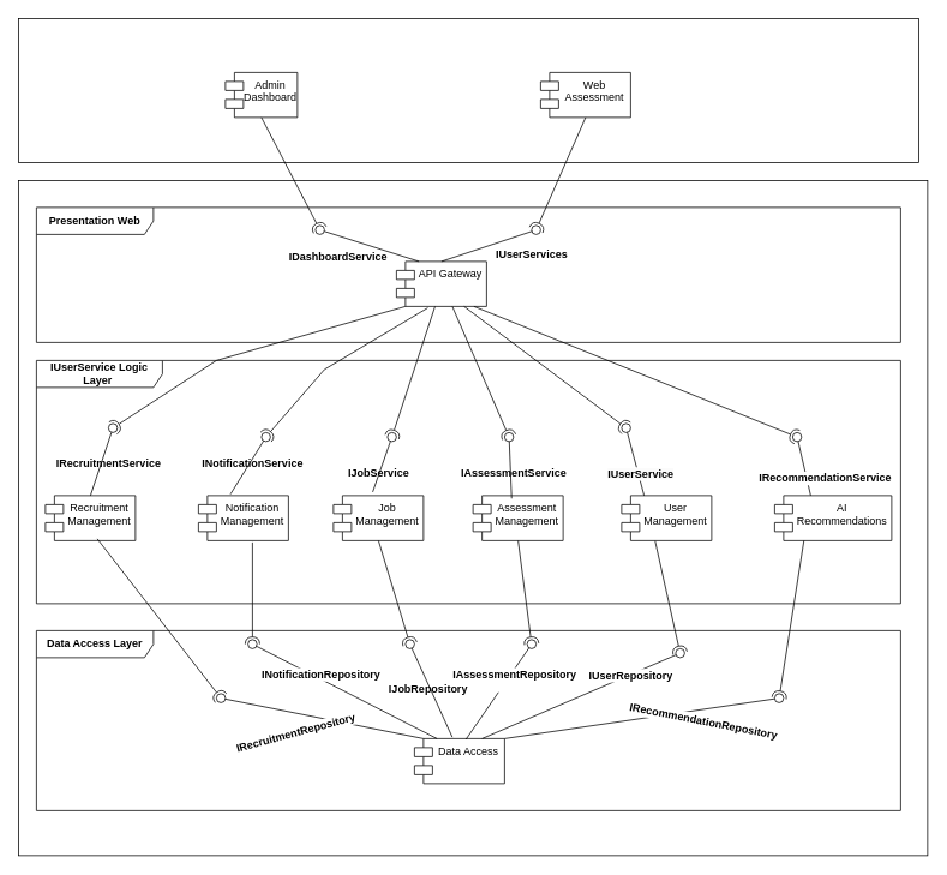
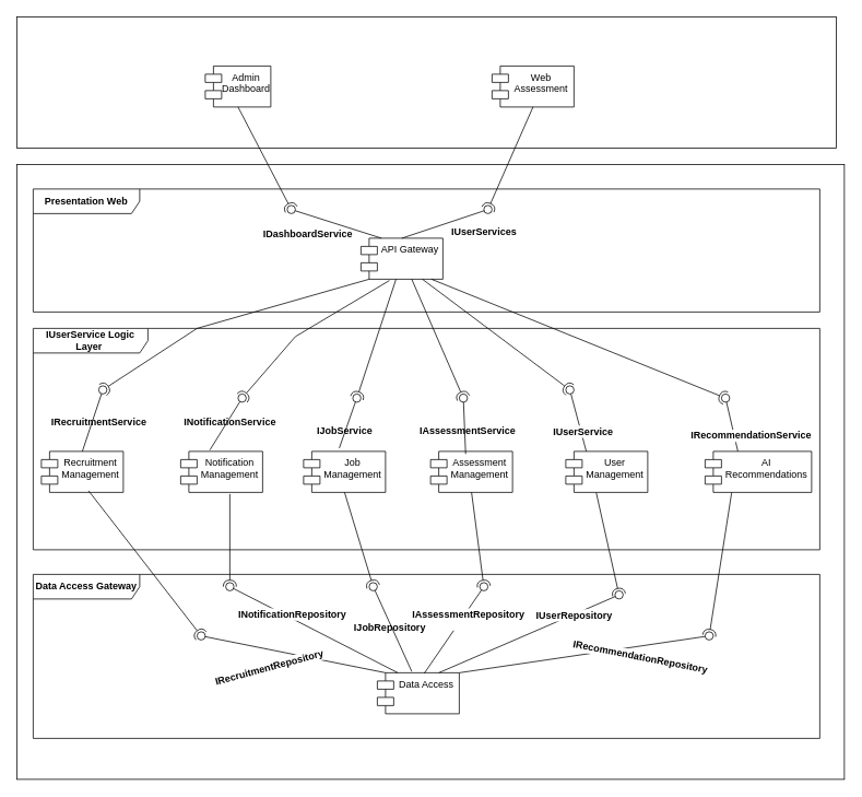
  <mxCell id="0" />
  <mxCell id="1" parent="0" />
  <mxCell id="2" value="" style="rounded=0;whiteSpace=wrap;html=1;" parent="1" vertex="1"><mxGeometry x="20" y="20" width="1000" height="160" as="geometry" /></mxCell>
  <mxCell id="3" value="" style="rounded=0;whiteSpace=wrap;html=1;" parent="1" vertex="1"><mxGeometry x="20" y="200" width="1010" height="750" as="geometry" /></mxCell>
  <mxCell id="4" value="Web Assessment&lt;div&gt;&lt;br&gt;&lt;/div&gt;" style="shape=module;align=left;spacingLeft=20;align=center;verticalAlign=top;whiteSpace=wrap;html=1;" parent="1" vertex="1"><mxGeometry x="600" y="80" width="100" height="50" as="geometry" /></mxCell>
  <mxCell id="5" value="API Gateway&lt;div&gt;&lt;br&gt;&lt;/div&gt;" style="shape=module;align=left;spacingLeft=20;align=center;verticalAlign=top;whiteSpace=wrap;html=1;" parent="1" vertex="1"><mxGeometry x="440" y="290" width="100" height="50" as="geometry" /></mxCell>
  <mxCell id="6" value="" style="rounded=0;orthogonalLoop=1;jettySize=auto;html=1;endArrow=halfCircle;endFill=0;endSize=6;strokeWidth=1;sketch=0;exitX=0.5;exitY=1;exitDx=0;exitDy=0;" parent="1" source="4" target="8" edge="1"><mxGeometry relative="1" as="geometry"><mxPoint x="500" y="150" as="sourcePoint" /></mxGeometry></mxCell>
  <mxCell id="7" value="" style="rounded=0;orthogonalLoop=1;jettySize=auto;html=1;endArrow=oval;endFill=0;sketch=0;sourcePerimeterSpacing=0;targetPerimeterSpacing=0;endSize=10;exitX=0.5;exitY=0;exitDx=0;exitDy=0;" parent="1" source="5" target="8" edge="1"><mxGeometry relative="1" as="geometry"><mxPoint x="500" y="165" as="sourcePoint" /></mxGeometry></mxCell>
  <mxCell id="8" value="" style="ellipse;whiteSpace=wrap;html=1;align=center;aspect=fixed;fillColor=none;strokeColor=none;resizable=0;perimeter=centerPerimeter;rotatable=0;allowArrows=0;points=[];outlineConnect=1;" parent="1" vertex="1"><mxGeometry x="590" y="250" width="10" height="10" as="geometry" /></mxCell>
  <mxCell id="9" value="Admin Dashboard&lt;div&gt;&lt;br&gt;&lt;/div&gt;" style="shape=module;align=left;spacingLeft=20;align=center;verticalAlign=top;whiteSpace=wrap;html=1;" parent="1" vertex="1"><mxGeometry x="250" y="80" width="80" height="50" as="geometry" /></mxCell>
  <mxCell id="10" value="Notification Management" style="shape=module;align=left;spacingLeft=20;align=center;verticalAlign=top;whiteSpace=wrap;html=1;" parent="1" vertex="1"><mxGeometry x="220" y="550" width="100" height="50" as="geometry" /></mxCell>
  <mxCell id="11" value="Recruitment Management&lt;div&gt;&lt;br&gt;&lt;/div&gt;" style="shape=module;align=left;spacingLeft=20;align=center;verticalAlign=top;whiteSpace=wrap;html=1;" parent="1" vertex="1"><mxGeometry x="50" y="550" width="100" height="50" as="geometry" /></mxCell>
  <mxCell id="12" value="Job Management&lt;div&gt;&lt;br&gt;&lt;/div&gt;" style="shape=module;align=left;spacingLeft=20;align=center;verticalAlign=top;whiteSpace=wrap;html=1;" parent="1" vertex="1"><mxGeometry x="370" y="550" width="100" height="50" as="geometry" /></mxCell>
  <mxCell id="13" value="Assessment Management" style="shape=module;align=left;spacingLeft=20;align=center;verticalAlign=top;whiteSpace=wrap;html=1;" parent="1" vertex="1"><mxGeometry x="525" y="550" width="100" height="50" as="geometry" /></mxCell>
  <mxCell id="14" value="User Management&lt;div&gt;&lt;br&gt;&lt;/div&gt;" style="shape=module;align=left;spacingLeft=20;align=center;verticalAlign=top;whiteSpace=wrap;html=1;" parent="1" vertex="1"><mxGeometry x="690" y="550" width="100" height="50" as="geometry" /></mxCell>
  <mxCell id="15" value="AI Recommendations&lt;div&gt;&lt;br&gt;&lt;/div&gt;" style="shape=module;align=left;spacingLeft=20;align=center;verticalAlign=top;whiteSpace=wrap;html=1;" parent="1" vertex="1"><mxGeometry x="860" y="550" width="130" height="50" as="geometry" /></mxCell>
  <mxCell id="16" value="" style="rounded=0;orthogonalLoop=1;jettySize=auto;html=1;endArrow=halfCircle;endFill=0;endSize=6;strokeWidth=1;sketch=0;exitX=0.5;exitY=1;exitDx=0;exitDy=0;" parent="1" source="9" target="18" edge="1"><mxGeometry relative="1" as="geometry"><mxPoint x="600" y="305" as="sourcePoint" /></mxGeometry></mxCell>
  <mxCell id="17" value="" style="rounded=0;orthogonalLoop=1;jettySize=auto;html=1;endArrow=oval;endFill=0;sketch=0;sourcePerimeterSpacing=0;targetPerimeterSpacing=0;endSize=10;exitX=0.25;exitY=0;exitDx=0;exitDy=0;" parent="1" source="5" target="18" edge="1"><mxGeometry relative="1" as="geometry"><mxPoint x="560" y="305" as="sourcePoint" /></mxGeometry></mxCell>
  <mxCell id="18" value="" style="ellipse;whiteSpace=wrap;html=1;align=center;aspect=fixed;fillColor=none;strokeColor=none;resizable=0;perimeter=centerPerimeter;rotatable=0;allowArrows=0;points=[];outlineConnect=1;" parent="1" vertex="1"><mxGeometry x="350" y="250" width="10" height="10" as="geometry" /></mxCell>
  <mxCell id="19" value="" style="rounded=0;orthogonalLoop=1;jettySize=auto;html=1;endArrow=halfCircle;endFill=0;endSize=6;strokeWidth=1;sketch=0;exitX=0;exitY=1;exitDx=10;exitDy=0;exitPerimeter=0;" parent="1" source="5" target="21" edge="1"><mxGeometry relative="1" as="geometry"><mxPoint x="350" y="320" as="sourcePoint" /><Array as="points"><mxPoint x="240" y="400" /></Array></mxGeometry></mxCell>
  <mxCell id="20" value="" style="rounded=0;orthogonalLoop=1;jettySize=auto;html=1;endArrow=oval;endFill=0;sketch=0;sourcePerimeterSpacing=0;targetPerimeterSpacing=0;endSize=10;exitX=0.5;exitY=0;exitDx=0;exitDy=0;" parent="1" source="11" target="21" edge="1"><mxGeometry relative="1" as="geometry"><mxPoint x="560" y="305" as="sourcePoint" /></mxGeometry></mxCell>
  <mxCell id="21" value="" style="ellipse;whiteSpace=wrap;html=1;align=center;aspect=fixed;fillColor=none;strokeColor=none;resizable=0;perimeter=centerPerimeter;rotatable=0;allowArrows=0;points=[];outlineConnect=1;" parent="1" vertex="1"><mxGeometry x="120" y="470" width="10" height="10" as="geometry" /></mxCell>
  <mxCell id="22" value="" style="rounded=0;orthogonalLoop=1;jettySize=auto;html=1;endArrow=halfCircle;endFill=0;endSize=6;strokeWidth=1;sketch=0;exitX=0.348;exitY=1.032;exitDx=0;exitDy=0;exitPerimeter=0;" parent="1" source="5" target="24" edge="1"><mxGeometry relative="1" as="geometry"><mxPoint x="410" y="340" as="sourcePoint" /><Array as="points"><mxPoint x="360" y="410" /></Array></mxGeometry></mxCell>
  <mxCell id="23" value="" style="rounded=0;orthogonalLoop=1;jettySize=auto;html=1;endArrow=oval;endFill=0;sketch=0;sourcePerimeterSpacing=0;targetPerimeterSpacing=0;endSize=10;exitX=0.356;exitY=-0.032;exitDx=0;exitDy=0;exitPerimeter=0;" parent="1" source="10" target="24" edge="1"><mxGeometry relative="1" as="geometry"><mxPoint x="560" y="305" as="sourcePoint" /></mxGeometry></mxCell>
  <mxCell id="24" value="" style="ellipse;whiteSpace=wrap;html=1;align=center;aspect=fixed;fillColor=none;strokeColor=none;resizable=0;perimeter=centerPerimeter;rotatable=0;allowArrows=0;points=[];outlineConnect=1;" parent="1" vertex="1"><mxGeometry x="290" y="480" width="10" height="10" as="geometry" /></mxCell>
  <mxCell id="25" value="" style="rounded=0;orthogonalLoop=1;jettySize=auto;html=1;endArrow=halfCircle;endFill=0;endSize=6;strokeWidth=1;sketch=0;exitX=0.428;exitY=1;exitDx=0;exitDy=0;exitPerimeter=0;" parent="1" source="5" target="27" edge="1"><mxGeometry relative="1" as="geometry"><mxPoint x="480" y="360" as="sourcePoint" /></mxGeometry></mxCell>
  <mxCell id="26" value="" style="rounded=0;orthogonalLoop=1;jettySize=auto;html=1;endArrow=oval;endFill=0;sketch=0;sourcePerimeterSpacing=0;targetPerimeterSpacing=0;endSize=10;exitX=0.436;exitY=-0.08;exitDx=0;exitDy=0;exitPerimeter=0;" parent="1" source="12" target="27" edge="1"><mxGeometry relative="1" as="geometry"><mxPoint x="560" y="305" as="sourcePoint" /></mxGeometry></mxCell>
  <mxCell id="27" value="" style="ellipse;whiteSpace=wrap;html=1;align=center;aspect=fixed;fillColor=none;strokeColor=none;resizable=0;perimeter=centerPerimeter;rotatable=0;allowArrows=0;points=[];outlineConnect=1;" parent="1" vertex="1"><mxGeometry x="430" y="480" width="10" height="10" as="geometry" /></mxCell>
  <mxCell id="28" value="" style="rounded=0;orthogonalLoop=1;jettySize=auto;html=1;endArrow=halfCircle;endFill=0;endSize=6;strokeWidth=1;sketch=0;exitX=0.62;exitY=1;exitDx=0;exitDy=0;exitPerimeter=0;" parent="1" source="5" target="29" edge="1"><mxGeometry relative="1" as="geometry"><mxPoint x="530" y="350" as="sourcePoint" /></mxGeometry></mxCell>
  <mxCell id="29" value="" style="ellipse;whiteSpace=wrap;html=1;align=center;aspect=fixed;fillColor=none;strokeColor=none;resizable=0;perimeter=centerPerimeter;rotatable=0;allowArrows=0;points=[];outlineConnect=1;" parent="1" vertex="1"><mxGeometry x="560" y="480" width="10" height="10" as="geometry" /></mxCell>
  <mxCell id="30" value="" style="rounded=0;orthogonalLoop=1;jettySize=auto;html=1;endArrow=halfCircle;endFill=0;endSize=6;strokeWidth=1;sketch=0;exitX=0.75;exitY=1;exitDx=0;exitDy=0;" parent="1" source="5" target="33" edge="1"><mxGeometry relative="1" as="geometry"><mxPoint x="580" y="330" as="sourcePoint" /><Array as="points" /></mxGeometry></mxCell>
  <mxCell id="31" value="" style="rounded=0;orthogonalLoop=1;jettySize=auto;html=1;endArrow=oval;endFill=0;sketch=0;sourcePerimeterSpacing=0;targetPerimeterSpacing=0;endSize=10;exitX=0.25;exitY=0;exitDx=0;exitDy=0;" parent="1" source="14" target="33" edge="1"><mxGeometry relative="1" as="geometry"><mxPoint x="790" y="295" as="sourcePoint" /></mxGeometry></mxCell>
  <mxCell id="32" value="&lt;b style=&quot;background-color: rgb(251, 251, 251);&quot;&gt;&lt;font style=&quot;font-size: 12px;&quot;&gt;IUserService&lt;/font&gt;&lt;/b&gt;" style="edgeLabel;html=1;align=center;verticalAlign=middle;resizable=0;points=[];" parent="31" vertex="1" connectable="0"><mxGeometry x="-0.036" relative="1" as="geometry"><mxPoint x="5" y="11" as="offset" /></mxGeometry></mxCell>
  <mxCell id="33" value="" style="ellipse;whiteSpace=wrap;html=1;align=center;aspect=fixed;fillColor=none;strokeColor=none;resizable=0;perimeter=centerPerimeter;rotatable=0;allowArrows=0;points=[];outlineConnect=1;" parent="1" vertex="1"><mxGeometry x="690" y="470" width="10" height="10" as="geometry" /></mxCell>
  <mxCell id="34" value="" style="rounded=0;orthogonalLoop=1;jettySize=auto;html=1;endArrow=halfCircle;endFill=0;endSize=6;strokeWidth=1;sketch=0;exitX=0.86;exitY=1;exitDx=0;exitDy=0;exitPerimeter=0;" parent="1" source="5" target="37" edge="1"><mxGeometry relative="1" as="geometry"><mxPoint x="530" y="320" as="sourcePoint" /><Array as="points" /></mxGeometry></mxCell>
  <mxCell id="35" value="" style="rounded=0;orthogonalLoop=1;jettySize=auto;html=1;endArrow=oval;endFill=0;sketch=0;sourcePerimeterSpacing=0;targetPerimeterSpacing=0;endSize=10;exitX=0.308;exitY=0;exitDx=0;exitDy=0;exitPerimeter=0;" parent="1" source="15" target="37" edge="1"><mxGeometry relative="1" as="geometry"><mxPoint x="900" y="285" as="sourcePoint" /></mxGeometry></mxCell>
  <mxCell id="36" value="&lt;b&gt;&lt;font style=&quot;font-size: 12px;&quot;&gt;IRecommendationService&lt;/font&gt;&lt;/b&gt;" style="edgeLabel;html=1;align=center;verticalAlign=middle;resizable=0;points=[];" parent="35" vertex="1" connectable="0"><mxGeometry x="0.028" y="-3" relative="1" as="geometry"><mxPoint x="20" y="14" as="offset" /></mxGeometry></mxCell>
  <mxCell id="37" value="" style="ellipse;whiteSpace=wrap;html=1;align=center;aspect=fixed;fillColor=none;strokeColor=none;resizable=0;perimeter=centerPerimeter;rotatable=0;allowArrows=0;points=[];outlineConnect=1;" parent="1" vertex="1"><mxGeometry x="880" y="480" width="10" height="10" as="geometry" /></mxCell>
  <mxCell id="38" value="&lt;b&gt;&lt;font style=&quot;font-size: 12px;&quot;&gt;IUserServices&lt;/font&gt;&lt;/b&gt;&lt;div&gt;&lt;br&gt;&lt;/div&gt;" style="text;html=1;align=center;verticalAlign=middle;resizable=0;points=[];autosize=1;strokeColor=none;fillColor=none;" parent="1" vertex="1"><mxGeometry x="540" y="270" width="100" height="40" as="geometry" /></mxCell>
  <mxCell id="39" value="&lt;b&gt;&lt;font style=&quot;font-size: 12px;&quot;&gt;IDashboardService&lt;/font&gt;&lt;/b&gt;" style="text;html=1;align=center;verticalAlign=middle;resizable=0;points=[];autosize=1;strokeColor=none;fillColor=none;" parent="1" vertex="1"><mxGeometry x="310" y="270" width="130" height="30" as="geometry" /></mxCell>
  <mxCell id="40" value="Data Access" style="shape=module;align=left;spacingLeft=20;align=center;verticalAlign=top;whiteSpace=wrap;html=1;" parent="1" vertex="1"><mxGeometry x="460" y="820" width="100" height="50" as="geometry" /></mxCell>
  <mxCell id="41" value="" style="rounded=0;orthogonalLoop=1;jettySize=auto;html=1;endArrow=halfCircle;endFill=0;endSize=6;strokeWidth=1;sketch=0;exitX=0.576;exitY=0.96;exitDx=0;exitDy=0;exitPerimeter=0;" parent="1" source="11" target="44" edge="1"><mxGeometry relative="1" as="geometry"><mxPoint x="280" y="515" as="sourcePoint" /></mxGeometry></mxCell>
  <mxCell id="42" value="" style="rounded=0;orthogonalLoop=1;jettySize=auto;html=1;endArrow=oval;endFill=0;sketch=0;sourcePerimeterSpacing=0;targetPerimeterSpacing=0;endSize=10;exitX=0;exitY=0;exitDx=10;exitDy=0;exitPerimeter=0;" parent="1" source="40" target="44" edge="1"><mxGeometry relative="1" as="geometry"><mxPoint x="240" y="515" as="sourcePoint" /></mxGeometry></mxCell>
  <mxCell id="43" value="&lt;b&gt;&lt;font style=&quot;font-size: 12px;&quot;&gt;IRecruitmentRepository&lt;/font&gt;&lt;/b&gt;" style="edgeLabel;html=1;align=center;verticalAlign=middle;resizable=0;points=[];rotation=-15;" parent="42" vertex="1" connectable="0"><mxGeometry x="0.359" y="2" relative="1" as="geometry"><mxPoint x="11" y="22" as="offset" /></mxGeometry></mxCell>
  <mxCell id="44" value="" style="ellipse;whiteSpace=wrap;html=1;align=center;aspect=fixed;fillColor=none;strokeColor=none;resizable=0;perimeter=centerPerimeter;rotatable=0;allowArrows=0;points=[];outlineConnect=1;" parent="1" vertex="1"><mxGeometry x="240" y="770" width="10" height="10" as="geometry" /></mxCell>
  <mxCell id="45" value="" style="rounded=0;orthogonalLoop=1;jettySize=auto;html=1;endArrow=halfCircle;endFill=0;endSize=6;strokeWidth=1;sketch=0;exitX=0.6;exitY=1.04;exitDx=0;exitDy=0;exitPerimeter=0;" parent="1" source="10" target="48" edge="1"><mxGeometry relative="1" as="geometry"><mxPoint x="430" y="475" as="sourcePoint" /></mxGeometry></mxCell>
  <mxCell id="46" value="" style="rounded=0;orthogonalLoop=1;jettySize=auto;html=1;endArrow=oval;endFill=0;sketch=0;sourcePerimeterSpacing=0;targetPerimeterSpacing=0;endSize=10;exitX=0.25;exitY=0;exitDx=0;exitDy=0;" parent="1" source="40" target="48" edge="1"><mxGeometry relative="1" as="geometry"><mxPoint x="390" y="475" as="sourcePoint" /></mxGeometry></mxCell>
  <mxCell id="47" value="&lt;font style=&quot;font-size: 12px;&quot;&gt;&lt;b&gt;INotificationRepository&lt;/b&gt;&lt;/font&gt;" style="edgeLabel;html=1;align=center;verticalAlign=middle;resizable=0;points=[];" parent="46" vertex="1" connectable="0"><mxGeometry x="0.31" y="1" relative="1" as="geometry"><mxPoint x="5" y="-4" as="offset" /></mxGeometry></mxCell>
  <mxCell id="48" value="" style="ellipse;whiteSpace=wrap;html=1;align=center;aspect=fixed;fillColor=none;strokeColor=none;resizable=0;perimeter=centerPerimeter;rotatable=0;allowArrows=0;points=[];outlineConnect=1;" parent="1" vertex="1"><mxGeometry x="275" y="710" width="10" height="10" as="geometry" /></mxCell>
  <mxCell id="49" value="" style="rounded=0;orthogonalLoop=1;jettySize=auto;html=1;endArrow=halfCircle;endFill=0;endSize=6;strokeWidth=1;sketch=0;exitX=0.5;exitY=1;exitDx=0;exitDy=0;" parent="1" source="12" target="51" edge="1"><mxGeometry relative="1" as="geometry"><mxPoint x="530" y="475" as="sourcePoint" /></mxGeometry></mxCell>
  <mxCell id="50" value="" style="rounded=0;orthogonalLoop=1;jettySize=auto;html=1;endArrow=oval;endFill=0;sketch=0;sourcePerimeterSpacing=0;targetPerimeterSpacing=0;endSize=10;exitX=0.42;exitY=-0.032;exitDx=0;exitDy=0;exitPerimeter=0;" parent="1" source="40" target="51" edge="1"><mxGeometry relative="1" as="geometry"><mxPoint x="490" y="475" as="sourcePoint" /></mxGeometry></mxCell>
  <mxCell id="51" value="" style="ellipse;whiteSpace=wrap;html=1;align=center;aspect=fixed;fillColor=none;strokeColor=none;resizable=0;perimeter=centerPerimeter;rotatable=0;allowArrows=0;points=[];outlineConnect=1;" parent="1" vertex="1"><mxGeometry x="450" y="710" width="10" height="10" as="geometry" /></mxCell>
  <mxCell id="52" value="" style="rounded=0;orthogonalLoop=1;jettySize=auto;html=1;endArrow=halfCircle;endFill=0;endSize=6;strokeWidth=1;sketch=0;exitX=0.5;exitY=1;exitDx=0;exitDy=0;" parent="1" source="13" target="55" edge="1"><mxGeometry relative="1" as="geometry"><mxPoint x="625" y="475" as="sourcePoint" /></mxGeometry></mxCell>
  <mxCell id="53" value="" style="rounded=0;orthogonalLoop=1;jettySize=auto;html=1;endArrow=oval;endFill=0;sketch=0;sourcePerimeterSpacing=0;targetPerimeterSpacing=0;endSize=10;exitX=0.572;exitY=0.016;exitDx=0;exitDy=0;exitPerimeter=0;" parent="1" source="40" target="55" edge="1"><mxGeometry relative="1" as="geometry"><mxPoint x="585" y="475" as="sourcePoint" /></mxGeometry></mxCell>
  <mxCell id="54" value="&lt;b&gt;&lt;font style=&quot;font-size: 12px;&quot;&gt;IAssessmentRepository&lt;/font&gt;&lt;/b&gt;&lt;div&gt;&lt;br&gt;&lt;/div&gt;" style="edgeLabel;html=1;align=center;verticalAlign=middle;resizable=0;points=[];" parent="53" vertex="1" connectable="0"><mxGeometry x="0.255" y="2" relative="1" as="geometry"><mxPoint x="9" y="2" as="offset" /></mxGeometry></mxCell>
  <mxCell id="55" value="" style="ellipse;whiteSpace=wrap;html=1;align=center;aspect=fixed;fillColor=none;strokeColor=none;resizable=0;perimeter=centerPerimeter;rotatable=0;allowArrows=0;points=[];outlineConnect=1;" parent="1" vertex="1"><mxGeometry x="585" y="710" width="10" height="10" as="geometry" /></mxCell>
  <mxCell id="56" value="" style="rounded=0;orthogonalLoop=1;jettySize=auto;html=1;endArrow=halfCircle;endFill=0;endSize=6;strokeWidth=1;sketch=0;exitX=0.372;exitY=1.008;exitDx=0;exitDy=0;exitPerimeter=0;" parent="1" source="14" target="59" edge="1"><mxGeometry relative="1" as="geometry"><mxPoint x="720" y="485" as="sourcePoint" /></mxGeometry></mxCell>
  <mxCell id="57" value="" style="rounded=0;orthogonalLoop=1;jettySize=auto;html=1;endArrow=oval;endFill=0;sketch=0;sourcePerimeterSpacing=0;targetPerimeterSpacing=0;endSize=10;exitX=0.75;exitY=0;exitDx=0;exitDy=0;" parent="1" source="40" target="59" edge="1"><mxGeometry relative="1" as="geometry"><mxPoint x="680" y="485" as="sourcePoint" /></mxGeometry></mxCell>
  <mxCell id="58" value="&lt;b&gt;&lt;font style=&quot;font-size: 12px;&quot;&gt;IUserRepository&lt;/font&gt;&lt;/b&gt;" style="edgeLabel;html=1;align=center;verticalAlign=middle;resizable=0;points=[];" parent="57" vertex="1" connectable="0"><mxGeometry x="0.355" y="-2" relative="1" as="geometry"><mxPoint x="15" y="-8" as="offset" /></mxGeometry></mxCell>
  <mxCell id="59" value="" style="ellipse;whiteSpace=wrap;html=1;align=center;aspect=fixed;fillColor=none;strokeColor=none;resizable=0;perimeter=centerPerimeter;rotatable=0;allowArrows=0;points=[];outlineConnect=1;" parent="1" vertex="1"><mxGeometry x="750" y="720" width="10" height="10" as="geometry" /></mxCell>
  <mxCell id="60" value="" style="rounded=0;orthogonalLoop=1;jettySize=auto;html=1;endArrow=halfCircle;endFill=0;endSize=6;strokeWidth=1;sketch=0;exitX=0.25;exitY=1;exitDx=0;exitDy=0;" parent="1" source="15" target="63" edge="1"><mxGeometry relative="1" as="geometry"><mxPoint x="780" y="495" as="sourcePoint" /></mxGeometry></mxCell>
  <mxCell id="61" value="" style="rounded=0;orthogonalLoop=1;jettySize=auto;html=1;endArrow=oval;endFill=0;sketch=0;sourcePerimeterSpacing=0;targetPerimeterSpacing=0;endSize=10;exitX=1;exitY=0;exitDx=0;exitDy=0;" parent="1" source="40" target="63" edge="1"><mxGeometry relative="1" as="geometry"><mxPoint x="559" y="540" as="sourcePoint" /></mxGeometry></mxCell>
  <mxCell id="62" value="&lt;font style=&quot;font-size: 12px;&quot;&gt;&lt;b&gt;IRecommendationRepository&lt;/b&gt;&lt;/font&gt;" style="edgeLabel;html=1;align=center;verticalAlign=middle;resizable=0;points=[];rotation=11;" parent="61" vertex="1" connectable="0"><mxGeometry x="0.203" y="-2" relative="1" as="geometry"><mxPoint x="37" y="5" as="offset" /></mxGeometry></mxCell>
  <mxCell id="63" value="" style="ellipse;whiteSpace=wrap;html=1;align=center;aspect=fixed;fillColor=none;strokeColor=none;resizable=0;perimeter=centerPerimeter;rotatable=0;allowArrows=0;points=[];outlineConnect=1;" parent="1" vertex="1"><mxGeometry x="860" y="770" width="10" height="10" as="geometry" /></mxCell>
  <mxCell id="64" value="&lt;b&gt;&lt;font style=&quot;font-size: 12px;&quot;&gt;IRecruitmentService&lt;/font&gt;&lt;/b&gt;" style="text;html=1;align=center;verticalAlign=middle;resizable=0;points=[];autosize=1;strokeColor=none;fillColor=none;" parent="1" vertex="1"><mxGeometry x="50" y="500" width="140" height="30" as="geometry" /></mxCell>
  <mxCell id="65" value="&lt;b&gt;&lt;font style=&quot;font-size: 12px;&quot;&gt;INotificationService&lt;/font&gt;&lt;/b&gt;" style="text;html=1;align=center;verticalAlign=middle;resizable=0;points=[];autosize=1;strokeColor=none;fillColor=none;" parent="1" vertex="1"><mxGeometry x="210" y="500" width="140" height="30" as="geometry" /></mxCell>
  <mxCell id="66" value="&lt;b&gt;&lt;font style=&quot;font-size: 12px;&quot;&gt;IJobService&lt;/font&gt;&lt;/b&gt;" style="text;html=1;align=center;verticalAlign=middle;resizable=0;points=[];autosize=1;strokeColor=none;fillColor=none;" parent="1" vertex="1"><mxGeometry x="375" y="510" width="90" height="30" as="geometry" /></mxCell>
  <mxCell id="67" value="&lt;b&gt;&lt;font style=&quot;font-size: 12px;&quot;&gt;IJobRepository&lt;/font&gt;&lt;/b&gt;" style="text;html=1;align=center;verticalAlign=middle;resizable=0;points=[];autosize=1;strokeColor=none;fillColor=none;" parent="1" vertex="1"><mxGeometry x="420" y="750" width="110" height="30" as="geometry" /></mxCell>
  <mxCell id="68" value="" style="rounded=0;orthogonalLoop=1;jettySize=auto;html=1;endArrow=oval;endFill=0;sketch=0;sourcePerimeterSpacing=0;targetPerimeterSpacing=0;endSize=10;exitX=0.428;exitY=0.064;exitDx=0;exitDy=0;exitPerimeter=0;entryX=0.36;entryY=1.28;entryDx=0;entryDy=0;entryPerimeter=0;" parent="1" source="13" target="29" edge="1"><mxGeometry relative="1" as="geometry"><mxPoint x="568" y="553" as="sourcePoint" /><mxPoint x="735.478" y="380" as="targetPoint" /></mxGeometry></mxCell>
  <mxCell id="69" value="&lt;b&gt;&lt;font style=&quot;font-size: 12px;&quot;&gt;IAssessmentService&lt;/font&gt;&lt;/b&gt;" style="text;html=1;align=center;verticalAlign=middle;resizable=0;points=[];autosize=1;strokeColor=none;fillColor=none;" parent="1" vertex="1"><mxGeometry x="500" y="510" width="140" height="30" as="geometry" /></mxCell>
  <mxCell id="70" value="&lt;b&gt;&lt;font style=&quot;font-size: 12px;&quot;&gt;Presentation Web&lt;/font&gt;&lt;/b&gt;" style="shape=umlFrame;whiteSpace=wrap;html=1;pointerEvents=0;width=130;height=30;" parent="1" vertex="1"><mxGeometry x="40" y="230" width="960" height="150" as="geometry" /></mxCell>
  <mxCell id="71" value="&lt;p data-pm-slice=&quot;0 0 []&quot;&gt;&lt;b&gt;&lt;font style=&quot;font-size: 12px;&quot;&gt;IUserService Logic Layer&amp;nbsp;&lt;/font&gt;&lt;/b&gt;&lt;/p&gt;" style="shape=umlFrame;whiteSpace=wrap;html=1;pointerEvents=0;width=140;height=30;" parent="1" vertex="1"><mxGeometry x="40" y="400" width="960" height="270" as="geometry" /></mxCell>
- <mxCell id="72" value="&lt;b&gt;&lt;font style=&quot;font-size: 12px;&quot;&gt;Data Access Layer&lt;/font&gt;&lt;/b&gt;" style="shape=umlFrame;whiteSpace=wrap;html=1;pointerEvents=0;width=130;height=30;" parent="1" vertex="1"><mxGeometry x="40" y="700" width="960" height="200" as="geometry" /></mxCell>
+ <mxCell id="72" value="&lt;b&gt;&lt;font style=&quot;font-size: 12px;&quot;&gt;Data Access Gateway&lt;/font&gt;&lt;/b&gt;" style="shape=umlFrame;whiteSpace=wrap;html=1;pointerEvents=0;width=130;height=30;" parent="1" vertex="1"><mxGeometry x="40" y="700" width="960" height="200" as="geometry" /></mxCell>
